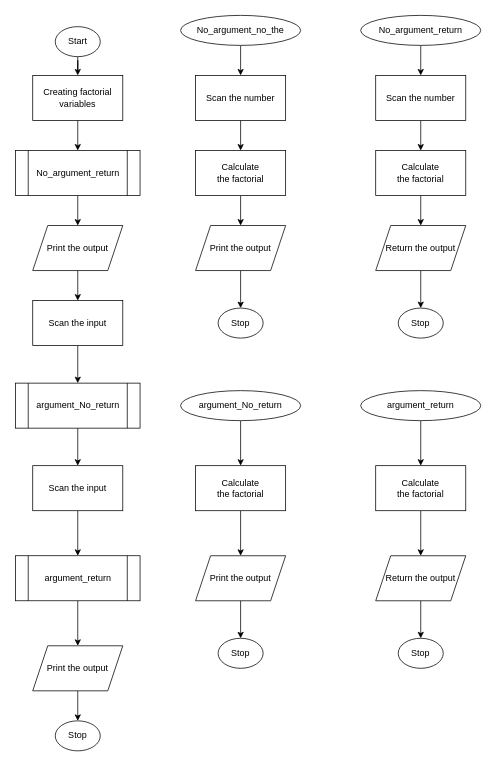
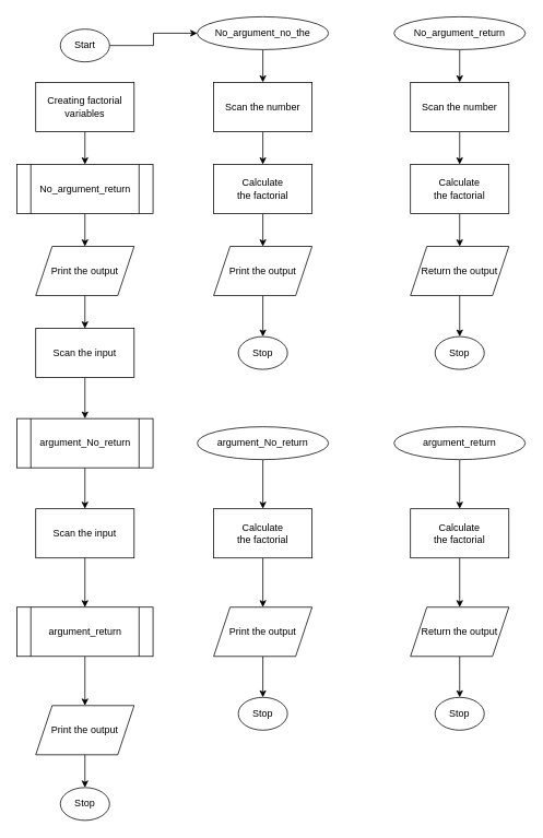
  <mxCell id="0" />
  <mxCell id="1" parent="0" />
- <mxCell id="2" style="edgeStyle=orthogonalEdgeStyle;rounded=0;orthogonalLoop=1;jettySize=auto;html=1;entryX=0.5;entryY=0;entryDx=0;entryDy=0;" edge="1" parent="1" source="3" target="5"><mxGeometry relative="1" as="geometry" /></mxCell>
+ <mxCell id="2" style="edgeStyle=orthogonalEdgeStyle;rounded=0;orthogonalLoop=1;jettySize=auto;html=1;" edge="1" parent="1" source="3" target="22"><mxGeometry relative="1" as="geometry" /></mxCell>
  <mxCell id="3" value="Start" style="ellipse;whiteSpace=wrap;html=1;" vertex="1" parent="1"><mxGeometry x="73" y="35" width="60" height="40" as="geometry" /></mxCell>
  <mxCell id="4" style="edgeStyle=orthogonalEdgeStyle;rounded=0;orthogonalLoop=1;jettySize=auto;html=1;entryX=0.5;entryY=0;entryDx=0;entryDy=0;" edge="1" parent="1" source="5" target="7"><mxGeometry relative="1" as="geometry" /></mxCell>
  <mxCell id="5" value="Creating factorial variables" style="rounded=0;whiteSpace=wrap;html=1;" vertex="1" parent="1"><mxGeometry x="43" y="100" width="120" height="60" as="geometry" /></mxCell>
  <mxCell id="6" style="edgeStyle=orthogonalEdgeStyle;rounded=0;orthogonalLoop=1;jettySize=auto;html=1;entryX=0.5;entryY=0;entryDx=0;entryDy=0;" edge="1" parent="1" source="7" target="9"><mxGeometry relative="1" as="geometry" /></mxCell>
  <mxCell id="7" value="No_argument_return" style="shape=process;whiteSpace=wrap;html=1;backgroundOutline=1;" vertex="1" parent="1"><mxGeometry x="20" y="200" width="166" height="60" as="geometry" /></mxCell>
  <mxCell id="8" style="edgeStyle=orthogonalEdgeStyle;rounded=0;orthogonalLoop=1;jettySize=auto;html=1;entryX=0.5;entryY=0;entryDx=0;entryDy=0;" edge="1" parent="1" source="9" target="11"><mxGeometry relative="1" as="geometry" /></mxCell>
  <mxCell id="9" value="Print the output" style="shape=parallelogram;perimeter=parallelogramPerimeter;whiteSpace=wrap;html=1;fixedSize=1;" vertex="1" parent="1"><mxGeometry x="43" y="300" width="120" height="60" as="geometry" /></mxCell>
  <mxCell id="10" style="edgeStyle=orthogonalEdgeStyle;rounded=0;orthogonalLoop=1;jettySize=auto;html=1;entryX=0.5;entryY=0;entryDx=0;entryDy=0;" edge="1" parent="1" source="11" target="13"><mxGeometry relative="1" as="geometry" /></mxCell>
  <mxCell id="11" value="Scan the input" style="rounded=0;whiteSpace=wrap;html=1;" vertex="1" parent="1"><mxGeometry x="43" y="400" width="120" height="60" as="geometry" /></mxCell>
  <mxCell id="12" style="edgeStyle=orthogonalEdgeStyle;rounded=0;orthogonalLoop=1;jettySize=auto;html=1;entryX=0.5;entryY=0;entryDx=0;entryDy=0;" edge="1" parent="1" source="13" target="15"><mxGeometry relative="1" as="geometry" /></mxCell>
  <mxCell id="13" value="argument_No_return" style="shape=process;whiteSpace=wrap;html=1;backgroundOutline=1;" vertex="1" parent="1"><mxGeometry x="20" y="510" width="166" height="60" as="geometry" /></mxCell>
  <mxCell id="14" style="edgeStyle=orthogonalEdgeStyle;rounded=0;orthogonalLoop=1;jettySize=auto;html=1;entryX=0.5;entryY=0;entryDx=0;entryDy=0;" edge="1" parent="1" source="15" target="17"><mxGeometry relative="1" as="geometry" /></mxCell>
  <mxCell id="15" value="Scan the input" style="rounded=0;whiteSpace=wrap;html=1;" vertex="1" parent="1"><mxGeometry x="43" y="620" width="120" height="60" as="geometry" /></mxCell>
  <mxCell id="16" style="edgeStyle=orthogonalEdgeStyle;rounded=0;orthogonalLoop=1;jettySize=auto;html=1;entryX=0.5;entryY=0;entryDx=0;entryDy=0;" edge="1" parent="1" source="17" target="19"><mxGeometry relative="1" as="geometry" /></mxCell>
  <mxCell id="17" value="argument_return" style="shape=process;whiteSpace=wrap;html=1;backgroundOutline=1;" vertex="1" parent="1"><mxGeometry x="20" y="740" width="166" height="60" as="geometry" /></mxCell>
  <mxCell id="18" style="edgeStyle=orthogonalEdgeStyle;rounded=0;orthogonalLoop=1;jettySize=auto;html=1;entryX=0.5;entryY=0;entryDx=0;entryDy=0;" edge="1" parent="1" source="19" target="20"><mxGeometry relative="1" as="geometry" /></mxCell>
  <mxCell id="19" value="Print the output" style="shape=parallelogram;perimeter=parallelogramPerimeter;whiteSpace=wrap;html=1;fixedSize=1;" vertex="1" parent="1"><mxGeometry x="43" y="860" width="120" height="60" as="geometry" /></mxCell>
  <mxCell id="20" value="Stop" style="ellipse;whiteSpace=wrap;html=1;" vertex="1" parent="1"><mxGeometry x="73" y="960" width="60" height="40" as="geometry" /></mxCell>
  <mxCell id="21" style="edgeStyle=orthogonalEdgeStyle;rounded=0;orthogonalLoop=1;jettySize=auto;html=1;entryX=0.5;entryY=0;entryDx=0;entryDy=0;" edge="1" parent="1" source="22" target="24"><mxGeometry relative="1" as="geometry" /></mxCell>
  <mxCell id="22" value="No_argument_no_the" style="ellipse;whiteSpace=wrap;html=1;" vertex="1" parent="1"><mxGeometry x="240" y="20" width="160" height="40" as="geometry" /></mxCell>
  <mxCell id="23" style="edgeStyle=orthogonalEdgeStyle;rounded=0;orthogonalLoop=1;jettySize=auto;html=1;entryX=0.5;entryY=0;entryDx=0;entryDy=0;" edge="1" parent="1" source="24" target="26"><mxGeometry relative="1" as="geometry" /></mxCell>
  <mxCell id="24" value="Scan the number" style="rounded=0;whiteSpace=wrap;html=1;" vertex="1" parent="1"><mxGeometry x="260" y="100" width="120" height="60" as="geometry" /></mxCell>
  <mxCell id="25" style="edgeStyle=orthogonalEdgeStyle;rounded=0;orthogonalLoop=1;jettySize=auto;html=1;entryX=0.5;entryY=0;entryDx=0;entryDy=0;" edge="1" parent="1" source="26" target="28"><mxGeometry relative="1" as="geometry" /></mxCell>
  <mxCell id="26" value="Calculate&lt;br&gt;the factorial" style="rounded=0;whiteSpace=wrap;html=1;" vertex="1" parent="1"><mxGeometry x="260" y="200" width="120" height="60" as="geometry" /></mxCell>
  <mxCell id="27" style="edgeStyle=orthogonalEdgeStyle;rounded=0;orthogonalLoop=1;jettySize=auto;html=1;entryX=0.5;entryY=0;entryDx=0;entryDy=0;" edge="1" parent="1" source="28" target="29"><mxGeometry relative="1" as="geometry" /></mxCell>
  <mxCell id="28" value="Print the output" style="shape=parallelogram;perimeter=parallelogramPerimeter;whiteSpace=wrap;html=1;fixedSize=1;" vertex="1" parent="1"><mxGeometry x="260" y="300" width="120" height="60" as="geometry" /></mxCell>
  <mxCell id="29" value="Stop" style="ellipse;whiteSpace=wrap;html=1;" vertex="1" parent="1"><mxGeometry x="290" y="410" width="60" height="40" as="geometry" /></mxCell>
  <mxCell id="30" style="edgeStyle=orthogonalEdgeStyle;rounded=0;orthogonalLoop=1;jettySize=auto;html=1;entryX=0.5;entryY=0;entryDx=0;entryDy=0;" edge="1" parent="1" source="31" target="33"><mxGeometry relative="1" as="geometry" /></mxCell>
  <mxCell id="31" value="argument_No_return" style="ellipse;whiteSpace=wrap;html=1;" vertex="1" parent="1"><mxGeometry x="240" y="520" width="160" height="40" as="geometry" /></mxCell>
  <mxCell id="32" style="edgeStyle=orthogonalEdgeStyle;rounded=0;orthogonalLoop=1;jettySize=auto;html=1;entryX=0.5;entryY=0;entryDx=0;entryDy=0;" edge="1" parent="1" source="33" target="35"><mxGeometry relative="1" as="geometry" /></mxCell>
  <mxCell id="33" value="Calculate&lt;br&gt;the factorial" style="rounded=0;whiteSpace=wrap;html=1;" vertex="1" parent="1"><mxGeometry x="260" y="620" width="120" height="60" as="geometry" /></mxCell>
  <mxCell id="34" style="edgeStyle=orthogonalEdgeStyle;rounded=0;orthogonalLoop=1;jettySize=auto;html=1;" edge="1" parent="1" source="35" target="36"><mxGeometry relative="1" as="geometry" /></mxCell>
  <mxCell id="35" value="Print the output" style="shape=parallelogram;perimeter=parallelogramPerimeter;whiteSpace=wrap;html=1;fixedSize=1;" vertex="1" parent="1"><mxGeometry x="260" y="740" width="120" height="60" as="geometry" /></mxCell>
  <mxCell id="36" value="Stop" style="ellipse;whiteSpace=wrap;html=1;" vertex="1" parent="1"><mxGeometry x="290" y="850" width="60" height="40" as="geometry" /></mxCell>
  <mxCell id="37" style="edgeStyle=orthogonalEdgeStyle;rounded=0;orthogonalLoop=1;jettySize=auto;html=1;entryX=0.5;entryY=0;entryDx=0;entryDy=0;" edge="1" parent="1" source="38" target="40"><mxGeometry relative="1" as="geometry" /></mxCell>
  <mxCell id="38" value="No_argument_return" style="ellipse;whiteSpace=wrap;html=1;" vertex="1" parent="1"><mxGeometry x="480" y="20" width="160" height="40" as="geometry" /></mxCell>
  <mxCell id="39" style="edgeStyle=orthogonalEdgeStyle;rounded=0;orthogonalLoop=1;jettySize=auto;html=1;entryX=0.5;entryY=0;entryDx=0;entryDy=0;" edge="1" source="40" target="42" parent="1"><mxGeometry relative="1" as="geometry" /></mxCell>
  <mxCell id="40" value="Scan the number" style="rounded=0;whiteSpace=wrap;html=1;" vertex="1" parent="1"><mxGeometry x="500" y="100" width="120" height="60" as="geometry" /></mxCell>
  <mxCell id="41" style="edgeStyle=orthogonalEdgeStyle;rounded=0;orthogonalLoop=1;jettySize=auto;html=1;entryX=0.5;entryY=0;entryDx=0;entryDy=0;" edge="1" source="42" target="44" parent="1"><mxGeometry relative="1" as="geometry" /></mxCell>
  <mxCell id="42" value="Calculate&lt;br&gt;the factorial" style="rounded=0;whiteSpace=wrap;html=1;" vertex="1" parent="1"><mxGeometry x="500" y="200" width="120" height="60" as="geometry" /></mxCell>
  <mxCell id="43" style="edgeStyle=orthogonalEdgeStyle;rounded=0;orthogonalLoop=1;jettySize=auto;html=1;entryX=0.5;entryY=0;entryDx=0;entryDy=0;" edge="1" source="44" target="45" parent="1"><mxGeometry relative="1" as="geometry" /></mxCell>
  <mxCell id="44" value="Return the output" style="shape=parallelogram;perimeter=parallelogramPerimeter;whiteSpace=wrap;html=1;fixedSize=1;" vertex="1" parent="1"><mxGeometry x="500" y="300" width="120" height="60" as="geometry" /></mxCell>
  <mxCell id="45" value="Stop" style="ellipse;whiteSpace=wrap;html=1;" vertex="1" parent="1"><mxGeometry x="530" y="410" width="60" height="40" as="geometry" /></mxCell>
  <mxCell id="46" style="edgeStyle=orthogonalEdgeStyle;rounded=0;orthogonalLoop=1;jettySize=auto;html=1;entryX=0.5;entryY=0;entryDx=0;entryDy=0;" edge="1" source="47" target="49" parent="1"><mxGeometry relative="1" as="geometry" /></mxCell>
  <mxCell id="47" value="argument_return" style="ellipse;whiteSpace=wrap;html=1;" vertex="1" parent="1"><mxGeometry x="480" y="520" width="160" height="40" as="geometry" /></mxCell>
  <mxCell id="48" style="edgeStyle=orthogonalEdgeStyle;rounded=0;orthogonalLoop=1;jettySize=auto;html=1;entryX=0.5;entryY=0;entryDx=0;entryDy=0;" edge="1" source="49" target="51" parent="1"><mxGeometry relative="1" as="geometry" /></mxCell>
  <mxCell id="49" value="Calculate&lt;br&gt;the factorial" style="rounded=0;whiteSpace=wrap;html=1;" vertex="1" parent="1"><mxGeometry x="500" y="620" width="120" height="60" as="geometry" /></mxCell>
  <mxCell id="50" style="edgeStyle=orthogonalEdgeStyle;rounded=0;orthogonalLoop=1;jettySize=auto;html=1;" edge="1" source="51" target="52" parent="1"><mxGeometry relative="1" as="geometry" /></mxCell>
  <mxCell id="51" value="Return the output" style="shape=parallelogram;perimeter=parallelogramPerimeter;whiteSpace=wrap;html=1;fixedSize=1;" vertex="1" parent="1"><mxGeometry x="500" y="740" width="120" height="60" as="geometry" /></mxCell>
  <mxCell id="52" value="Stop" style="ellipse;whiteSpace=wrap;html=1;" vertex="1" parent="1"><mxGeometry x="530" y="850" width="60" height="40" as="geometry" /></mxCell>
